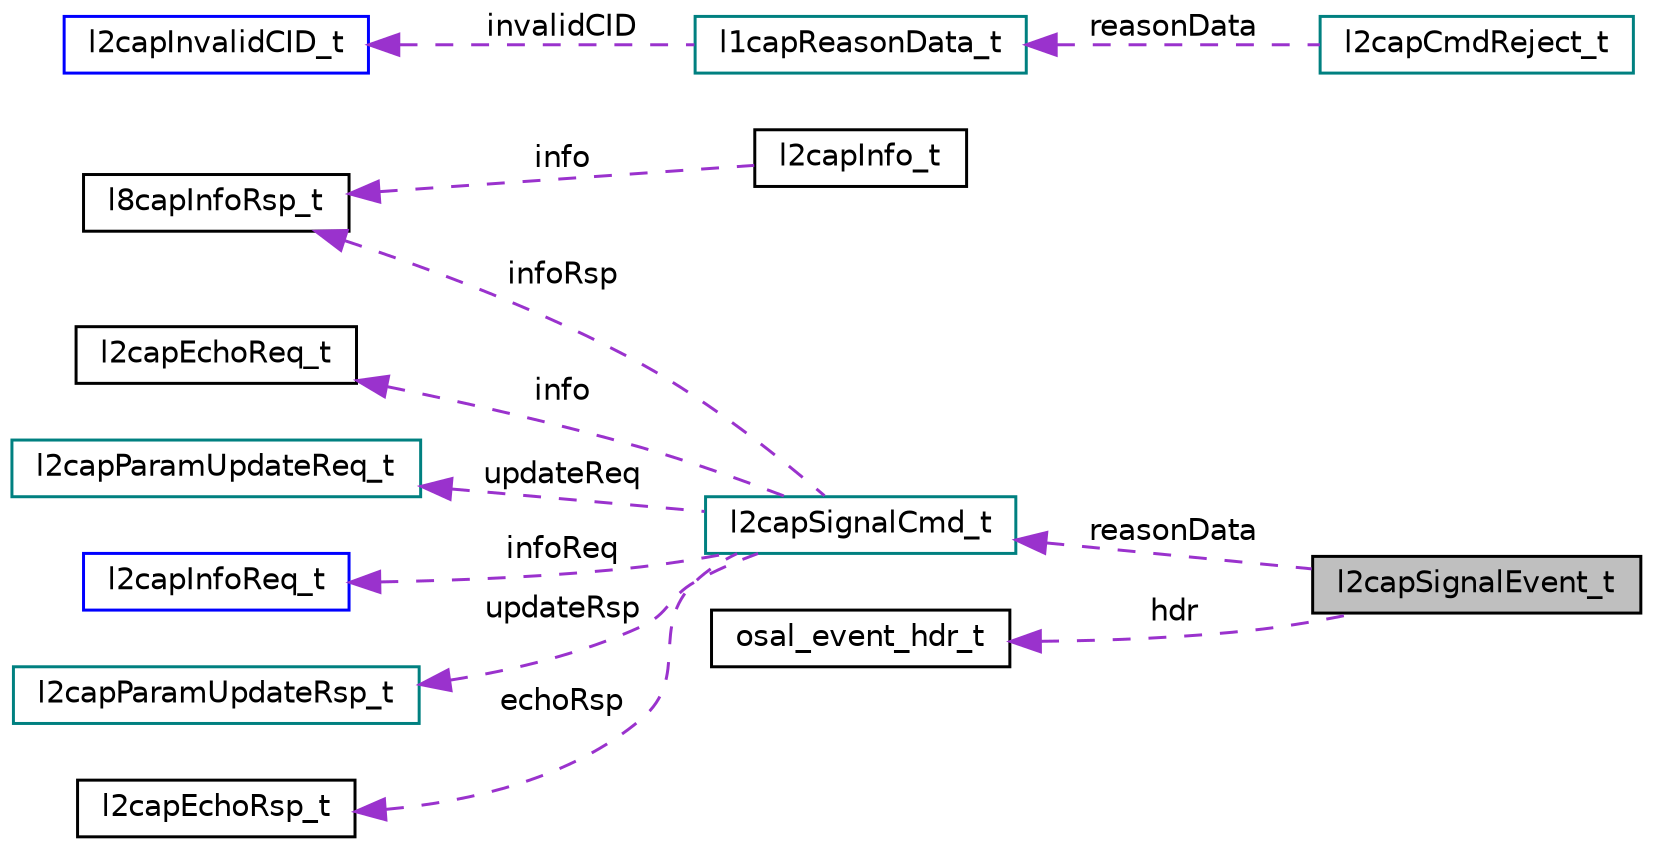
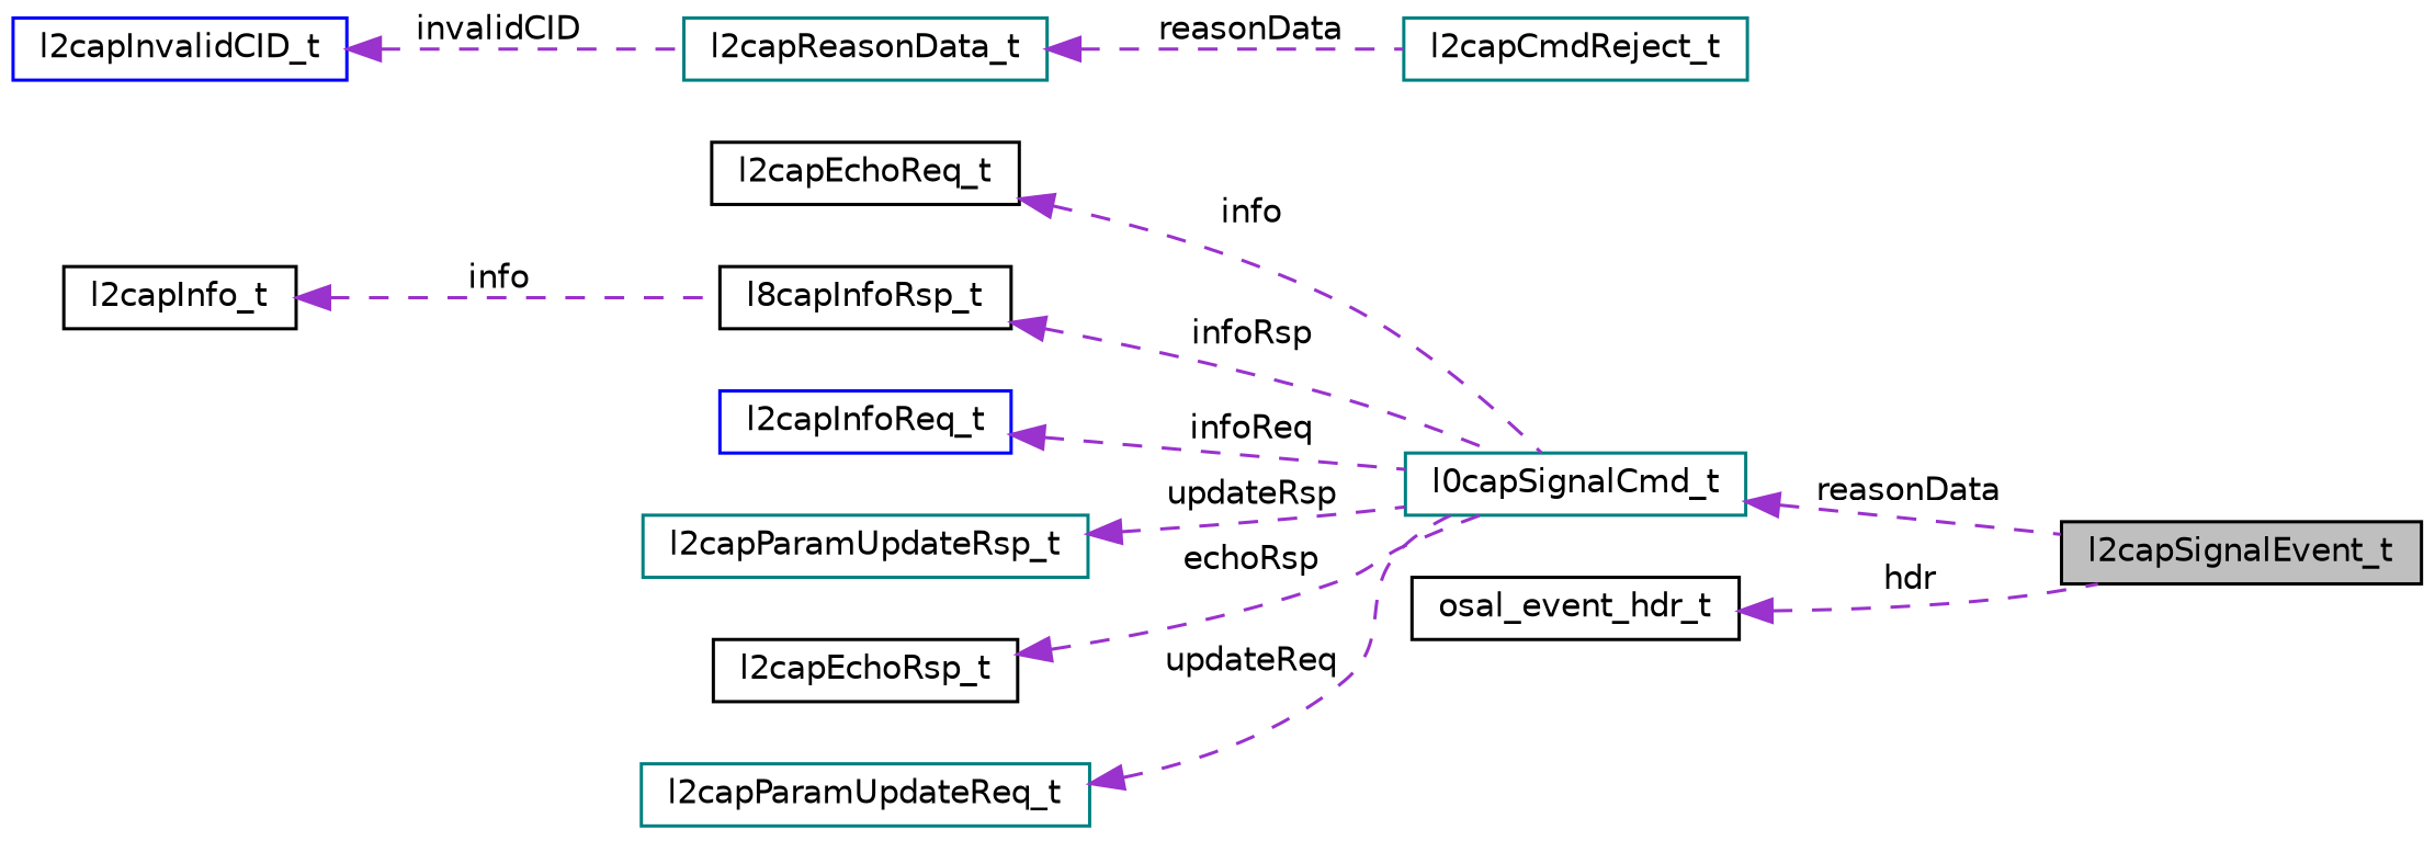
  digraph {
    rankdir=LR
    node [color=black fillcolor=white fontname=Helvetica fontsize=10 shape=record style=filled]
    edge [color=darkorchid3 dir=back fontname=Helvetica fontsize=10 labelfontname=Helvetica labelfontsize=10 style=dashed]
    n1 [fillcolor=grey75 fontcolor=black height=0.2 label=l2capSignalEvent_t width=0.4]
-   n2 [color=teal height=0.2 label=l2capSignalCmd_t width=0.4]
+   n2 [color=teal height=0.2 label=l0capSignalCmd_t width=0.4]
    n3 [height=0.2 label=l2capEchoReq_t width=0.4]
    n4 [height=0.2 label=l8capInfoRsp_t width=0.4]
    n5 [height=0.2 label=l2capInfo_t width=0.4]
    n6 [color=blue height=0.2 label=l2capInfoReq_t width=0.4]
    n7 [color=teal height=0.2 label=l2capParamUpdateRsp_t width=0.4]
    n8 [color=teal height=0.2 label=l2capCmdReject_t width=0.4]
-   n9 [color=teal height=0.2 label=l1capReasonData_t width=0.4]
+   n9 [color=teal height=0.2 label=l2capReasonData_t width=0.4]
    n10 [color=blue height=0.2 label=l2capInvalidCID_t width=0.4]
    n11 [height=0.2 label=l2capEchoRsp_t width=0.4]
    n12 [color=teal height=0.2 label=l2capParamUpdateReq_t width=0.4]
    n13 [height=0.2 label=osal_event_hdr_t width=0.4]
    n2 -> n1 [label=" reasonData"]
    n3 -> n2 [label=" info"]
    n4 -> n2 [label=" infoRsp"]
-   n4 -> n5 [label=" info"]
+   n5 -> n4 [label=" info"]
    n6 -> n2 [label=" infoReq"]
    n7 -> n2 [label=" updateRsp"]
    n9 -> n8 [label=" reasonData"]
    n10 -> n9 [label=" invalidCID"]
    n11 -> n2 [label=" echoRsp"]
    n12 -> n2 [label=" updateReq"]
    n13 -> n1 [label=" hdr"]
  }
